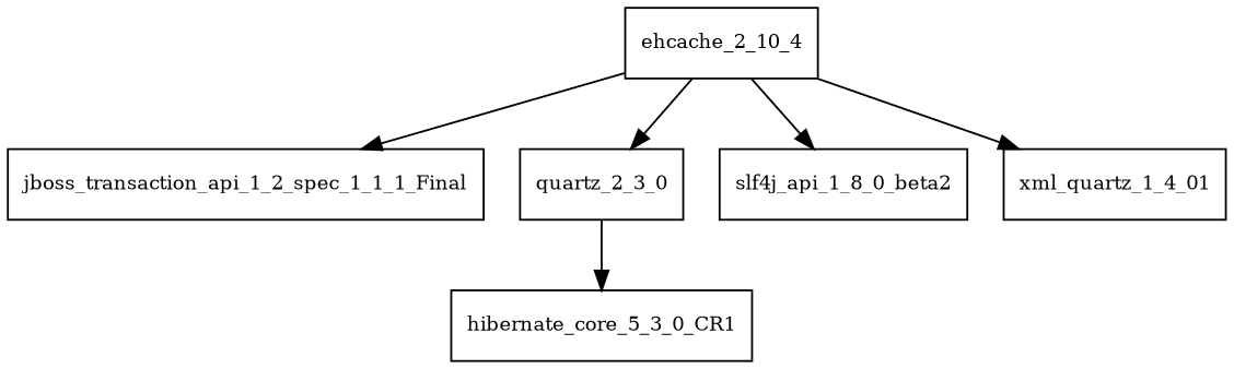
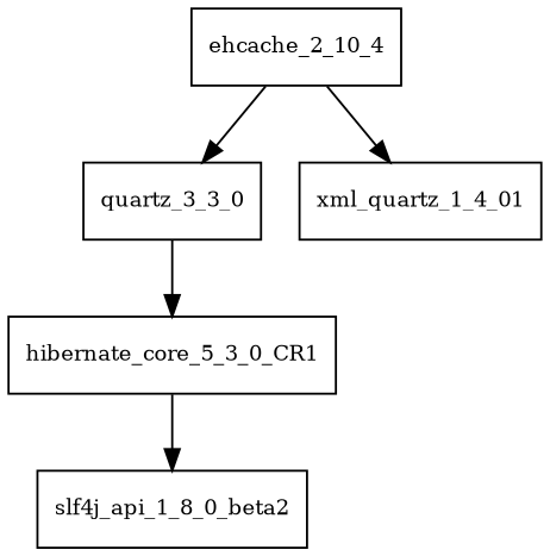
  digraph {
    node [fontsize=10.0 shape=box]
    ehcache_2_10_4
-   jboss_transaction_api_1_2_spec_1_1_1_Final
-   quartz_2_3_0
+   quartz_2_3_0 [label=quartz_3_3_0]
    slf4j_api_1_8_0_beta2
    n5 [label=xml_quartz_1_4_01]
    hibernate_core_5_3_0_CR1
-   ehcache_2_10_4 -> jboss_transaction_api_1_2_spec_1_1_1_Final
    ehcache_2_10_4 -> quartz_2_3_0
-   ehcache_2_10_4 -> slf4j_api_1_8_0_beta2
+   hibernate_core_5_3_0_CR1 -> slf4j_api_1_8_0_beta2
    ehcache_2_10_4 -> n5
    quartz_2_3_0 -> hibernate_core_5_3_0_CR1
  }
